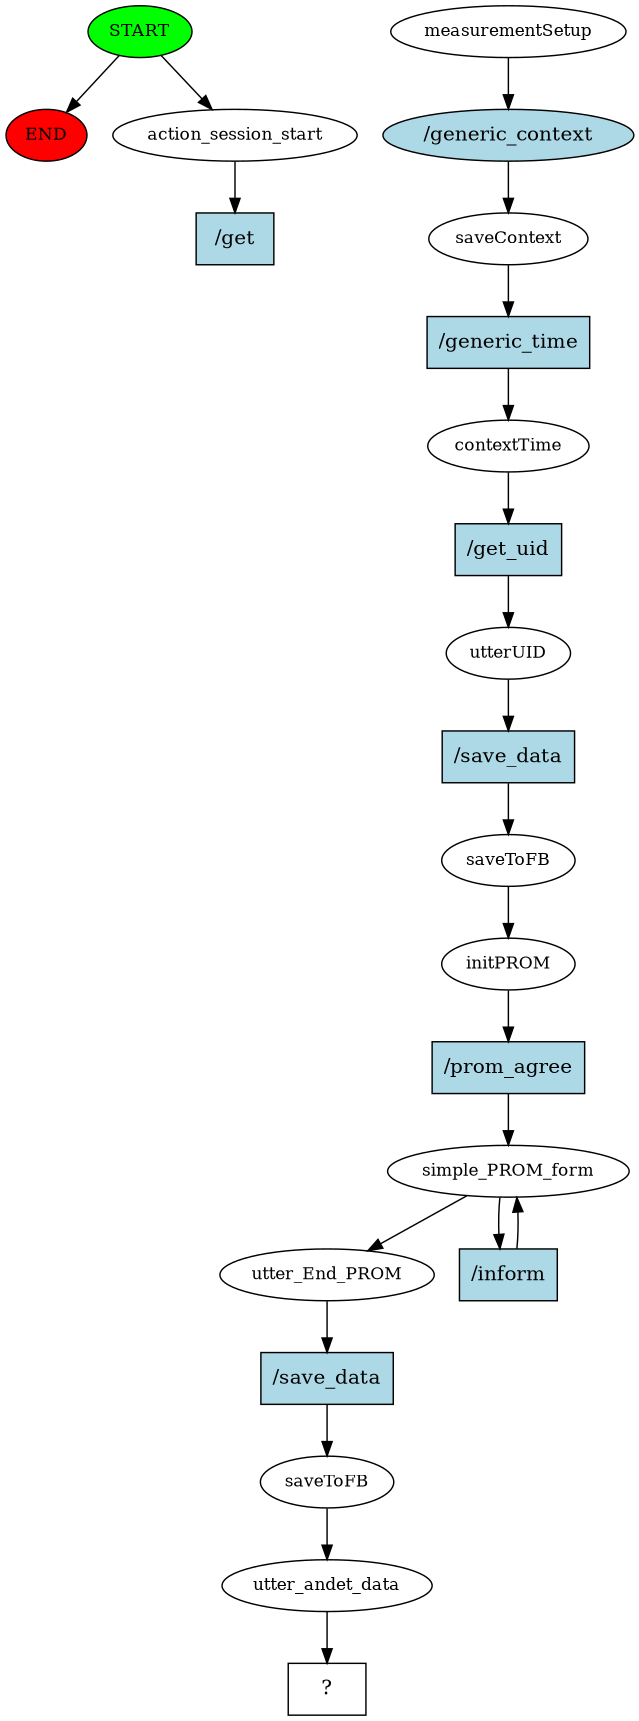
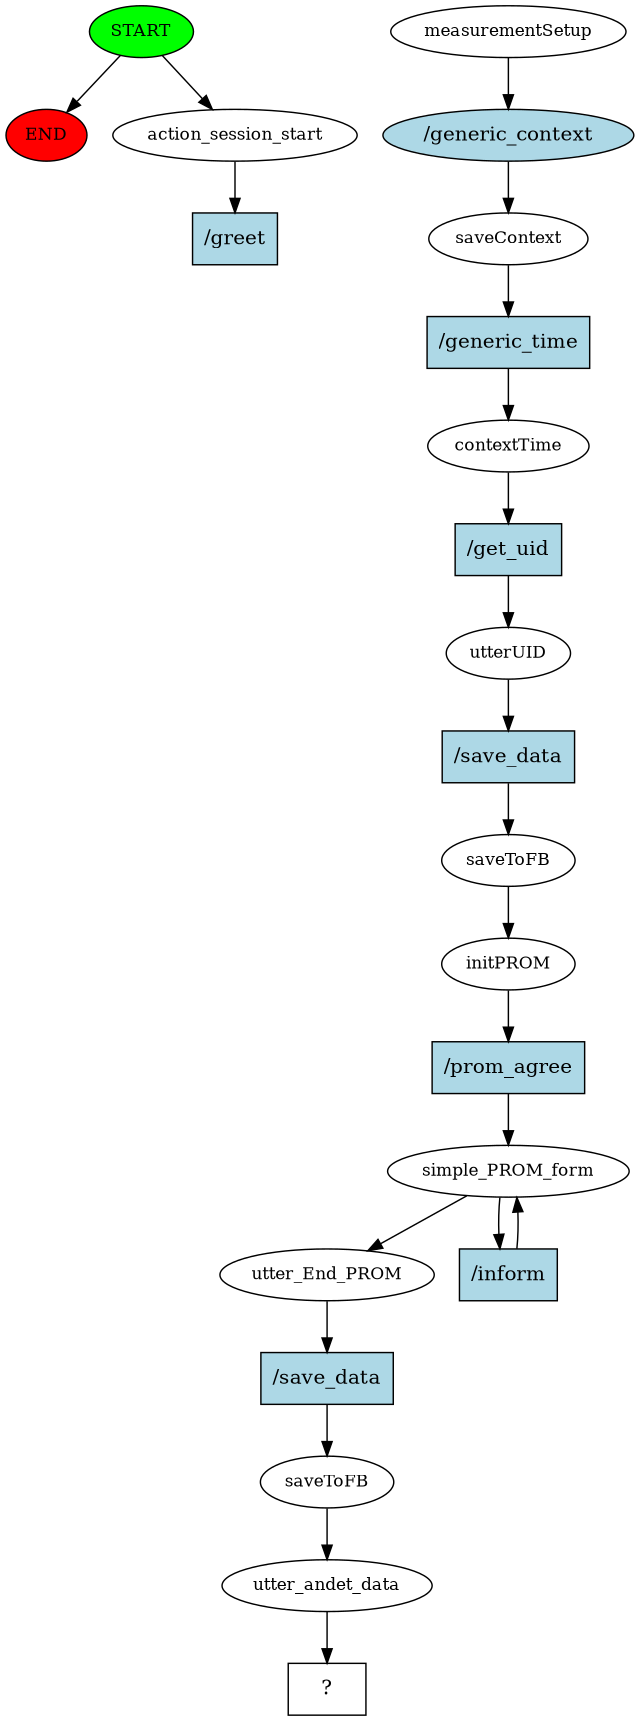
  digraph {
    node [fontsize=12]
    n1 [fillcolor=green label=START style=filled]
    n2 [fillcolor=red label=END style=filled]
    n3 [label=action_session_start]
-   n4 [fillcolor=lightblue label="/get" shape=rect style=filled fontsize=""]
+   n4 [fillcolor=lightblue label="/greet" shape=rect style=filled fontsize=""]
    n5 [label=measurementSetup]
    n6 [fillcolor=lightblue label="/generic_context" shape=ellipse style=filled fontsize=""]
    n7 [label=saveContext]
    n8 [fillcolor=lightblue label="/generic_time" shape=rect style=filled fontsize=""]
    n9 [label=contextTime]
    n10 [fillcolor=lightblue label="/get_uid" shape=rect style=filled fontsize=""]
    n11 [label=utterUID]
    n12 [fillcolor=lightblue label="/save_data" shape=rect style=filled fontsize=""]
    n13 [label=saveToFB]
    n14 [label=initPROM]
    n15 [fillcolor=lightblue label="/prom_agree" shape=rect style=filled fontsize=""]
    n16 [label=simple_PROM_form]
    n17 [label=utter_End_PROM]
    n18 [fillcolor=lightblue label="/inform" shape=rect style=filled fontsize=""]
    n19 [fillcolor=lightblue label="/save_data" shape=rect style=filled fontsize=""]
    n20 [label=saveToFB]
    n21 [label=utter_andet_data]
    n22 [label="  ?  " shape=rect fontsize=""]
    n1 -> n2
    n1 -> n3
    n3 -> n4
    n5 -> n6
    n6 -> n7
    n7 -> n8
    n8 -> n9
    n9 -> n10
    n10 -> n11
    n11 -> n12
    n12 -> n13
    n13 -> n14
    n14 -> n15
    n15 -> n16
    n16 -> n17
    n16 -> n18
    n17 -> n19
    n18 -> n16
    n19 -> n20
    n20 -> n21
    n21 -> n22
  }
